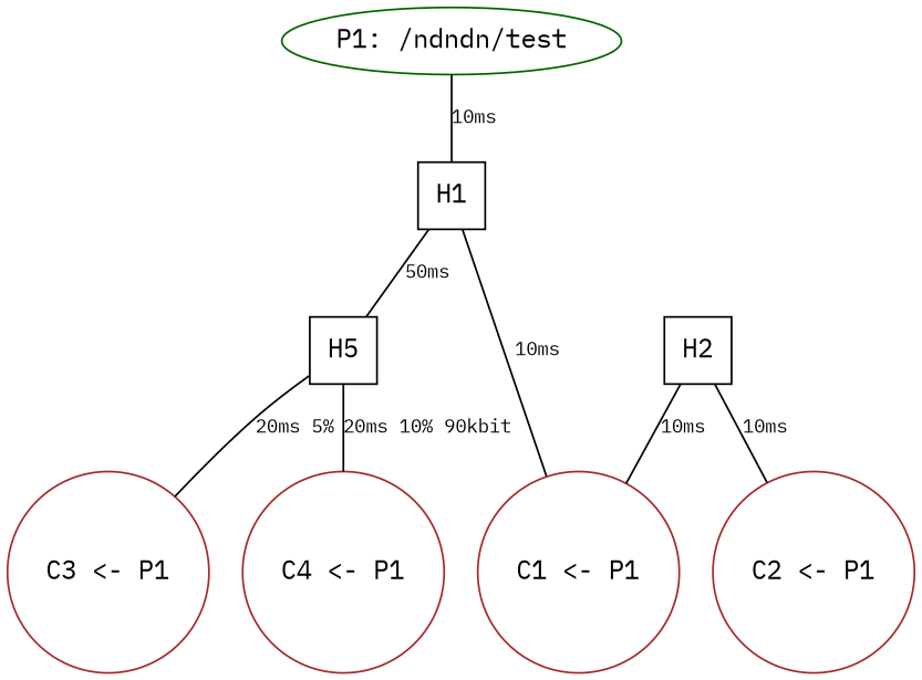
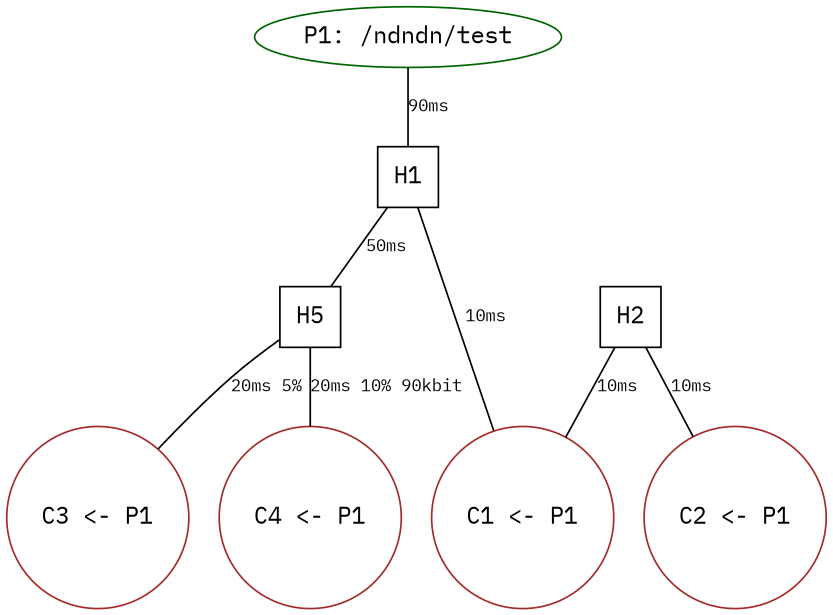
  digraph {
    fontname="IBM Plex Mono"
    node [fontname="IBM Plex Mono" shape=circle color=brown]
    edge [arrowhead=none fontname="IBM Plex Mono" fontsize=10]
    H1 [rank=5 shape=square color=""]
    H2 [rank=5 shape=square color=""]
    n3 [label=H5 rank=5 shape=square color=""]
    n4 [color=darkgreen label="P1: /ndndn/test" shape=oval]
    n5 [label="C1 <- P1"]
    n6 [label="C2 <- P1"]
    n7 [label="C3 <- P1"]
    n8 [label="C4 <- P1"]
    subgraph sub_1 {
      H1
      H2
      n3
    }
    subgraph sub_2 {
      rank=source
      n4
    }
    subgraph sub_3 {
      rank=sink
      n5
      n6
      n7
      n8
    }
    H1 -> n3 [label="50ms"]
    H1 -> n5 [label="10ms"]
-   n4 -> H1 [label="10ms"]
+   n4 -> H1 [label="90ms"]
    n5 -> H2 [label="10ms"]
    n6 -> H2 [label="10ms"]
    n7 -> n3 [label="20ms 5%"]
    n8 -> n3 [label="20ms 10% 90kbit"]
  }
